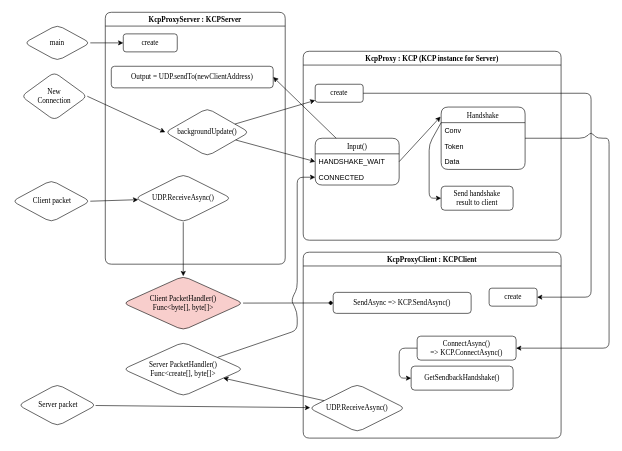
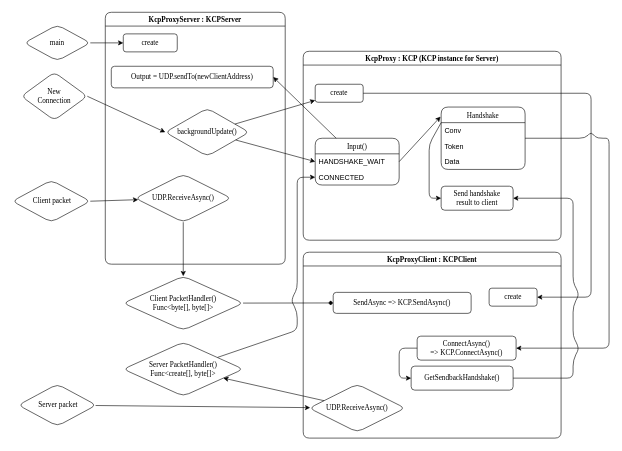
  <mxCell id="0" />
  <mxCell id="1" parent="0" />
  <mxCell id="2" value="KcpProxyServer : KCPServer" style="swimlane;rounded=1;shadow=0;comic=0;fontFamily=Consolas;fontSize=12;strokeWidth=1;" parent="1" vertex="1"><mxGeometry x="175" y="20" width="300" height="420" as="geometry" /></mxCell>
  <mxCell id="3" value="create" style="rounded=1;whiteSpace=wrap;html=1;shadow=0;comic=0;fontFamily=Consolas;fontSize=12;strokeWidth=1;" parent="2" vertex="1"><mxGeometry x="30" y="36" width="90" height="30" as="geometry" /></mxCell>
  <mxCell id="4" value="backgroundUpdate()" style="rhombus;whiteSpace=wrap;html=1;rounded=1;shadow=0;comic=0;fontFamily=Consolas;fontSize=12;strokeWidth=1;" parent="2" vertex="1"><mxGeometry x="100" y="160" width="140" height="80" as="geometry" /></mxCell>
  <mxCell id="5" value="Output = UDP.sendTo(newClientAddress)" style="rounded=1;whiteSpace=wrap;html=1;shadow=0;comic=0;fontFamily=Consolas;fontSize=12;strokeWidth=1;" parent="2" vertex="1"><mxGeometry x="10" y="90" width="270" height="36" as="geometry" /></mxCell>
  <mxCell id="6" value="UDP.ReceiveAsync()" style="rhombus;whiteSpace=wrap;html=1;rounded=1;shadow=0;comic=0;fontFamily=Consolas;fontSize=12;strokeWidth=1;" parent="2" vertex="1"><mxGeometry x="50" y="270" width="160" height="80" as="geometry" /></mxCell>
  <mxCell id="7" value="main" style="rhombus;whiteSpace=wrap;html=1;rounded=1;shadow=0;comic=0;fontFamily=Consolas;fontSize=12;strokeWidth=1;" parent="1" vertex="1"><mxGeometry x="40" y="41" width="110" height="60" as="geometry" /></mxCell>
  <mxCell id="8" value="New&lt;br&gt;Connection&lt;br&gt;" style="rhombus;whiteSpace=wrap;html=1;rounded=1;shadow=0;comic=0;fontFamily=Consolas;fontSize=12;strokeWidth=1;" parent="1" vertex="1"><mxGeometry x="35" y="120" width="110" height="80" as="geometry" /></mxCell>
  <mxCell id="9" value="KcpProxy : KCP (KCP instance for Server)" style="swimlane;rounded=1;shadow=0;comic=0;fontFamily=Consolas;fontSize=12;strokeWidth=1;" parent="1" vertex="1"><mxGeometry x="505" y="85" width="430" height="315" as="geometry" /></mxCell>
  <mxCell id="10" value="create" style="rounded=1;whiteSpace=wrap;html=1;shadow=0;comic=0;fontFamily=Consolas;fontSize=12;strokeWidth=1;" parent="9" vertex="1"><mxGeometry x="20" y="55" width="80" height="30" as="geometry" /></mxCell>
  <mxCell id="11" value="Input()" style="swimlane;fontStyle=0;childLayout=stackLayout;horizontal=1;startSize=26;fillColor=none;horizontalStack=0;resizeParent=1;resizeParentMax=0;resizeLast=0;collapsible=1;marginBottom=0;labelBackgroundColor=#ffffff;rounded=1;shadow=0;comic=0;fontFamily=Consolas;fontSize=12;strokeWidth=1;" parent="9" vertex="1"><mxGeometry x="20" y="145" width="140" height="78" as="geometry" /></mxCell>
  <mxCell id="12" value="HANDSHAKE_WAIT" style="text;strokeColor=none;fillColor=none;align=left;verticalAlign=top;spacingLeft=4;spacingRight=4;overflow=hidden;rotatable=0;points=[[0,0.5],[1,0.5]];portConstraint=eastwest;" parent="11" vertex="1"><mxGeometry y="26" width="140" height="26" as="geometry" /></mxCell>
  <mxCell id="13" value="CONNECTED" style="text;strokeColor=none;fillColor=none;align=left;verticalAlign=top;spacingLeft=4;spacingRight=4;overflow=hidden;rotatable=0;points=[[0,0.5],[1,0.5]];portConstraint=eastwest;" parent="11" vertex="1"><mxGeometry y="52" width="140" height="26" as="geometry" /></mxCell>
  <mxCell id="14" value="" style="endArrow=classic;html=1;shadow=0;fontFamily=Consolas;fontSize=15;strokeWidth=1;exitX=1;exitY=0.5;exitDx=0;exitDy=0;entryX=-0.007;entryY=0.154;entryDx=0;entryDy=0;entryPerimeter=0;" parent="9" source="12" target="15" edge="1"><mxGeometry width="50" height="50" relative="1" as="geometry"><mxPoint x="220" y="280" as="sourcePoint" /><mxPoint x="220" y="190" as="targetPoint" /></mxGeometry></mxCell>
  <mxCell id="15" value="Handshake" style="swimlane;fontStyle=0;childLayout=stackLayout;horizontal=1;startSize=26;fillColor=none;horizontalStack=0;resizeParent=1;resizeParentMax=0;resizeLast=0;collapsible=1;marginBottom=0;labelBackgroundColor=#ffffff;rounded=1;shadow=0;comic=0;fontFamily=Consolas;fontSize=12;strokeWidth=1;" parent="9" vertex="1"><mxGeometry x="230" y="93" width="140" height="104" as="geometry" /></mxCell>
  <mxCell id="16" value="Conv" style="text;strokeColor=none;fillColor=none;align=left;verticalAlign=top;spacingLeft=4;spacingRight=4;overflow=hidden;rotatable=0;points=[[0,0.5],[1,0.5]];portConstraint=eastwest;" parent="15" vertex="1"><mxGeometry y="26" width="140" height="26" as="geometry" /></mxCell>
  <mxCell id="17" value="Token" style="text;strokeColor=none;fillColor=none;align=left;verticalAlign=top;spacingLeft=4;spacingRight=4;overflow=hidden;rotatable=0;points=[[0,0.5],[1,0.5]];portConstraint=eastwest;" parent="15" vertex="1"><mxGeometry y="52" width="140" height="26" as="geometry" /></mxCell>
  <mxCell id="18" value="Data" style="text;strokeColor=none;fillColor=none;align=left;verticalAlign=top;spacingLeft=4;spacingRight=4;overflow=hidden;rotatable=0;points=[[0,0.5],[1,0.5]];portConstraint=eastwest;" parent="15" vertex="1"><mxGeometry y="78" width="140" height="26" as="geometry" /></mxCell>
  <mxCell id="19" value="" style="endArrow=classic;html=1;shadow=0;fontFamily=Consolas;fontSize=15;strokeWidth=1;exitX=0;exitY=0.25;exitDx=0;exitDy=0;entryX=0;entryY=0.5;entryDx=0;entryDy=0;" parent="9" source="15" target="20" edge="1"><mxGeometry width="50" height="50" relative="1" as="geometry"><mxPoint x="280" y="290" as="sourcePoint" /><mxPoint x="240" y="300" as="targetPoint" /><Array as="points"><mxPoint x="210" y="155" /><mxPoint x="210" y="245" /></Array></mxGeometry></mxCell>
  <mxCell id="20" value="Send handshake&lt;br&gt;result to client" style="rounded=1;whiteSpace=wrap;html=1;shadow=0;comic=0;fontFamily=Consolas;fontSize=12;strokeWidth=1;" parent="9" vertex="1"><mxGeometry x="230" y="225" width="120" height="40" as="geometry" /></mxCell>
  <mxCell id="21" value="KcpProxyClient : KCPClient" style="swimlane;rounded=1;shadow=0;comic=0;fontFamily=Consolas;fontSize=12;strokeWidth=1;" parent="1" vertex="1"><mxGeometry x="505" y="420" width="430" height="310" as="geometry" /></mxCell>
  <mxCell id="22" value="create" style="rounded=1;whiteSpace=wrap;html=1;shadow=0;comic=0;fontFamily=Consolas;fontSize=12;strokeWidth=1;" parent="21" vertex="1"><mxGeometry x="310" y="60" width="80" height="30" as="geometry" /></mxCell>
  <mxCell id="23" value="SendAsync =&amp;gt; KCP.SendAsync()" style="rounded=1;whiteSpace=wrap;html=1;shadow=0;comic=0;fontFamily=Consolas;fontSize=12;strokeWidth=1;" parent="21" vertex="1"><mxGeometry x="50" y="67" width="230" height="35" as="geometry" /></mxCell>
  <mxCell id="24" value="ConnectAsync()&lt;br&gt;=&amp;gt; KCP.ConnectAsync()" style="rounded=1;whiteSpace=wrap;html=1;shadow=0;comic=0;fontFamily=Consolas;fontSize=12;strokeWidth=1;" parent="21" vertex="1"><mxGeometry x="190" y="140" width="165" height="40" as="geometry" /></mxCell>
  <mxCell id="25" value="GetSendbackHandshake()" style="rounded=1;whiteSpace=wrap;html=1;shadow=0;comic=0;fontFamily=Consolas;fontSize=12;strokeWidth=1;" parent="21" vertex="1"><mxGeometry x="180" y="190" width="170" height="40" as="geometry" /></mxCell>
  <mxCell id="26" value="" style="endArrow=classic;html=1;shadow=0;fontFamily=Consolas;fontSize=15;strokeWidth=1;entryX=0;entryY=0.5;entryDx=0;entryDy=0;exitX=0;exitY=0.5;exitDx=0;exitDy=0;" parent="21" source="24" target="25" edge="1"><mxGeometry width="50" height="50" relative="1" as="geometry"><mxPoint x="140" y="200" as="sourcePoint" /><mxPoint x="190" y="150" as="targetPoint" /><Array as="points"><mxPoint x="160" y="160" /><mxPoint x="160" y="210" /></Array></mxGeometry></mxCell>
  <mxCell id="27" value="UDP.ReceiveAsync()" style="rhombus;whiteSpace=wrap;html=1;rounded=1;shadow=0;comic=0;fontFamily=Consolas;fontSize=12;strokeWidth=1;" vertex="1" parent="21"><mxGeometry x="10" y="220" width="160" height="80" as="geometry" /></mxCell>
  <mxCell id="28" value="" style="edgeStyle=none;rounded=1;comic=0;html=1;shadow=0;fontFamily=Consolas;fontSize=15;strokeWidth=1;exitX=1;exitY=0.5;exitDx=0;exitDy=0;" parent="1" source="29" target="6" edge="1"><mxGeometry relative="1" as="geometry" /></mxCell>
  <mxCell id="29" value="&amp;nbsp;Client packet" style="rhombus;whiteSpace=wrap;html=1;rounded=1;shadow=0;comic=0;fontFamily=Consolas;fontSize=12;strokeWidth=1;" parent="1" vertex="1"><mxGeometry x="20" y="300" width="130" height="70" as="geometry" /></mxCell>
  <mxCell id="30" style="edgeStyle=none;rounded=1;comic=0;html=1;shadow=0;fontFamily=Consolas;fontSize=15;strokeWidth=1;endArrow=diamond;" parent="1" source="31" target="23" edge="1"><mxGeometry relative="1" as="geometry" /></mxCell>
- <mxCell id="31" value="Client PacketHandler()&lt;br&gt;Func&amp;lt;byte[], byte[]&amp;gt;" style="rhombus;whiteSpace=wrap;html=1;rounded=1;shadow=0;comic=0;fontFamily=Consolas;fontSize=12;strokeWidth=1;fillColor=#f8cecc;" parent="1" vertex="1"><mxGeometry x="205" y="460" width="200" height="90" as="geometry" /></mxCell>
+ <mxCell id="31" value="Client PacketHandler()&lt;br&gt;Func&amp;lt;byte[], byte[]&amp;gt;" style="rhombus;whiteSpace=wrap;html=1;rounded=1;shadow=0;comic=0;fontFamily=Consolas;fontSize=12;strokeWidth=1;" parent="1" vertex="1"><mxGeometry x="205" y="460" width="200" height="90" as="geometry" /></mxCell>
  <mxCell id="32" value="" style="edgeStyle=none;rounded=1;comic=0;html=1;shadow=0;fontFamily=Consolas;fontSize=15;strokeWidth=1;" parent="1" source="6" target="31" edge="1"><mxGeometry relative="1" as="geometry" /></mxCell>
  <mxCell id="33" value="" style="endArrow=classic;html=1;shadow=0;fontFamily=Consolas;fontSize=15;strokeWidth=1;exitX=1;exitY=0.5;exitDx=0;exitDy=0;entryX=0;entryY=0.5;entryDx=0;entryDy=0;" parent="1" source="7" target="3" edge="1"><mxGeometry width="50" height="50" relative="1" as="geometry"><mxPoint x="155" y="110" as="sourcePoint" /><mxPoint x="205" y="60" as="targetPoint" /></mxGeometry></mxCell>
  <mxCell id="34" value="" style="endArrow=classic;html=1;shadow=0;fontFamily=Consolas;fontSize=15;strokeWidth=1;exitX=1;exitY=0.5;exitDx=0;exitDy=0;entryX=0;entryY=0.5;entryDx=0;entryDy=0;" parent="1" source="8" target="4" edge="1"><mxGeometry width="50" height="50" relative="1" as="geometry"><mxPoint x="125" y="260" as="sourcePoint" /><mxPoint x="175" y="210" as="targetPoint" /></mxGeometry></mxCell>
  <mxCell id="35" style="edgeStyle=none;rounded=1;comic=0;html=1;shadow=0;fontFamily=Consolas;fontSize=15;strokeWidth=1;" parent="1" source="4" target="10" edge="1"><mxGeometry relative="1" as="geometry" /></mxCell>
  <mxCell id="36" style="edgeStyle=none;rounded=1;comic=0;html=1;entryX=0;entryY=0.5;entryDx=0;entryDy=0;shadow=0;fontFamily=Consolas;fontSize=15;strokeWidth=1;" parent="1" source="4" target="12" edge="1"><mxGeometry relative="1" as="geometry" /></mxCell>
  <mxCell id="37" style="edgeStyle=none;rounded=1;comic=0;html=1;shadow=0;fontFamily=Consolas;fontSize=15;strokeWidth=1;" edge="1" parent="1" source="38" target="27"><mxGeometry relative="1" as="geometry" /></mxCell>
  <mxCell id="38" value="&amp;nbsp;Server packet" style="rhombus;whiteSpace=wrap;html=1;rounded=1;shadow=0;comic=0;fontFamily=Consolas;fontSize=12;strokeWidth=1;" vertex="1" parent="1"><mxGeometry x="30" y="640" width="130" height="70" as="geometry" /></mxCell>
  <mxCell id="39" style="edgeStyle=none;rounded=1;comic=0;html=1;shadow=0;fontFamily=Consolas;fontSize=15;strokeWidth=1;" edge="1" parent="1" source="40"><mxGeometry relative="1" as="geometry"><mxPoint x="525" y="295" as="targetPoint" /><Array as="points"><mxPoint x="495" y="550" /><mxPoint x="495" y="520" /><mxPoint x="485" y="500" /><mxPoint x="495" y="480" /><mxPoint x="495" y="295" /></Array></mxGeometry></mxCell>
  <mxCell id="40" value="Server PacketHandler()&lt;br&gt;Func&amp;lt;create[], byte[]&amp;gt;" style="rhombus;whiteSpace=wrap;html=1;rounded=1;shadow=0;comic=0;fontFamily=Consolas;fontSize=12;strokeWidth=1;" vertex="1" parent="1"><mxGeometry x="205" y="570" width="200" height="90" as="geometry" /></mxCell>
  <mxCell id="41" style="edgeStyle=none;rounded=1;comic=0;html=1;shadow=0;fontFamily=Consolas;fontSize=15;strokeWidth=1;" edge="1" parent="1" source="27" target="40"><mxGeometry relative="1" as="geometry" /></mxCell>
  <mxCell id="42" style="edgeStyle=none;rounded=1;comic=0;html=1;exitX=0.25;exitY=0;exitDx=0;exitDy=0;shadow=0;fontFamily=Consolas;fontSize=15;strokeWidth=1;" edge="1" parent="1" source="11"><mxGeometry relative="1" as="geometry"><mxPoint x="455" y="128" as="targetPoint" /></mxGeometry></mxCell>
  <mxCell id="43" style="edgeStyle=none;rounded=1;comic=0;html=1;entryX=1;entryY=0.5;entryDx=0;entryDy=0;shadow=0;fontFamily=Consolas;fontSize=15;strokeWidth=1;" edge="1" parent="1" source="10" target="22"><mxGeometry relative="1" as="geometry"><Array as="points"><mxPoint x="985" y="155" /><mxPoint x="985" y="495" /></Array></mxGeometry></mxCell>
  <mxCell id="44" style="edgeStyle=none;rounded=1;comic=0;html=1;entryX=1;entryY=0.5;entryDx=0;entryDy=0;shadow=0;fontFamily=Consolas;fontSize=15;strokeWidth=1;" edge="1" parent="1" source="15" target="24"><mxGeometry relative="1" as="geometry"><Array as="points"><mxPoint x="975" y="230" /><mxPoint x="985" y="220" /><mxPoint x="995" y="230" /><mxPoint x="1015" y="230" /><mxPoint x="1015" y="580" /></Array></mxGeometry></mxCell>
+ <mxCell id="45" style="edgeStyle=none;rounded=1;comic=0;html=1;entryX=1;entryY=0.5;entryDx=0;entryDy=0;shadow=0;fontFamily=Consolas;fontSize=15;strokeWidth=1;exitX=1;exitY=0.5;exitDx=0;exitDy=0;" edge="1" parent="1" source="25" target="20"><mxGeometry relative="1" as="geometry"><Array as="points"><mxPoint x="955" y="630" /><mxPoint x="955" y="600" /><mxPoint x="965" y="580" /><mxPoint x="955" y="560" /><mxPoint x="955" y="510" /><mxPoint x="965" y="490" /><mxPoint x="955" y="470" /><mxPoint x="955" y="330" /></Array></mxGeometry></mxCell>
